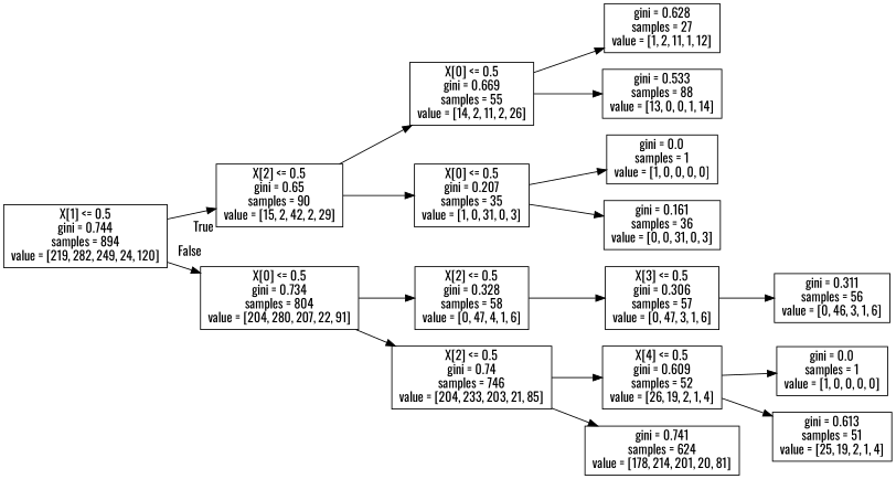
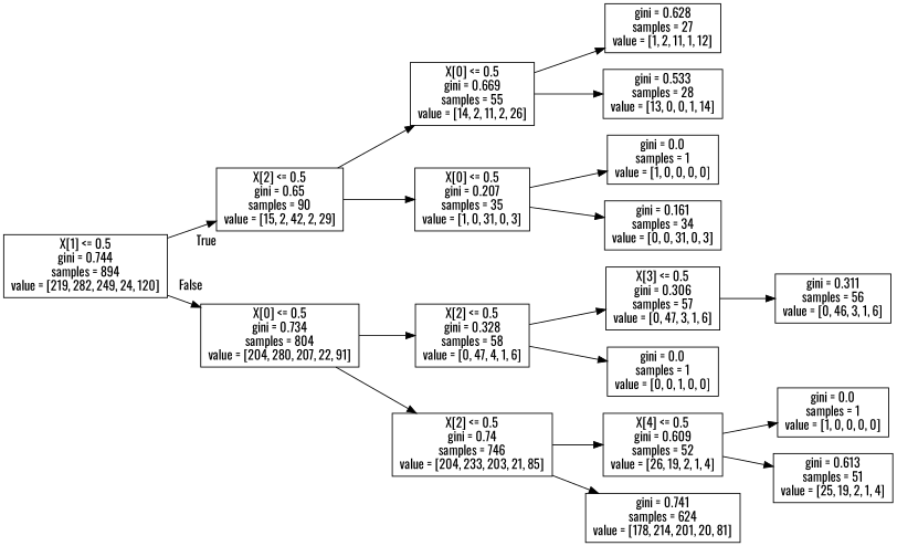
  digraph {
    fontname=Oswald
    rankdir=LR
    node [fontname=Oswald shape=box]
    edge [fontname=Oswald]
    n1 [label="X[1] <= 0.5\ngini = 0.744\nsamples = 894\nvalue = [219, 282, 249, 24, 120]"]
    n2 [label="X[2] <= 0.5\ngini = 0.65\nsamples = 90\nvalue = [15, 2, 42, 2, 29]"]
    n3 [label="X[0] <= 0.5\ngini = 0.734\nsamples = 804\nvalue = [204, 280, 207, 22, 91]"]
    n4 [label="X[0] <= 0.5\ngini = 0.669\nsamples = 55\nvalue = [14, 2, 11, 2, 26]"]
    n5 [label="X[0] <= 0.5\ngini = 0.207\nsamples = 35\nvalue = [1, 0, 31, 0, 3]"]
    n6 [label="X[2] <= 0.5\ngini = 0.328\nsamples = 58\nvalue = [0, 47, 4, 1, 6]"]
    n7 [label="X[2] <= 0.5\ngini = 0.74\nsamples = 746\nvalue = [204, 233, 203, 21, 85]"]
    n8 [label="gini = 0.628\nsamples = 27\nvalue = [1, 2, 11, 1, 12]"]
-   n9 [label="gini = 0.533\nsamples = 88\nvalue = [13, 0, 0, 1, 14]"]
+   n9 [label="gini = 0.533\nsamples = 28\nvalue = [13, 0, 0, 1, 14]"]
    n10 [label="gini = 0.0\nsamples = 1\nvalue = [1, 0, 0, 0, 0]"]
-   n11 [label="gini = 0.161\nsamples = 36\nvalue = [0, 0, 31, 0, 3]"]
+   n11 [label="gini = 0.161\nsamples = 34\nvalue = [0, 0, 31, 0, 3]"]
    n12 [label="X[3] <= 0.5\ngini = 0.306\nsamples = 57\nvalue = [0, 47, 3, 1, 6]"]
+   n13 [label="gini = 0.0\nsamples = 1\nvalue = [0, 0, 1, 0, 0]"]
    n14 [label="X[4] <= 0.5\ngini = 0.609\nsamples = 52\nvalue = [26, 19, 2, 1, 4]"]
    n15 [label="gini = 0.741\nsamples = 624\nvalue = [178, 214, 201, 20, 81]"]
    n16 [label="gini = 0.311\nsamples = 56\nvalue = [0, 46, 3, 1, 6]"]
    n17 [label="gini = 0.0\nsamples = 1\nvalue = [1, 0, 0, 0, 0]"]
    n18 [label="gini = 0.613\nsamples = 51\nvalue = [25, 19, 2, 1, 4]"]
    n1 -> n2 [headlabel=True labelangle=45 labeldistance=2.5]
    n1 -> n3 [headlabel=False labelangle=-45 labeldistance=2.5]
    n2 -> n4
    n2 -> n5
    n3 -> n6
    n3 -> n7
    n4 -> n8
    n4 -> n9
    n5 -> n10
    n5 -> n11
    n6 -> n12
+   n6 -> n13
    n7 -> n14
    n7 -> n15
    n12 -> n16
    n14 -> n17
    n14 -> n18
  }
